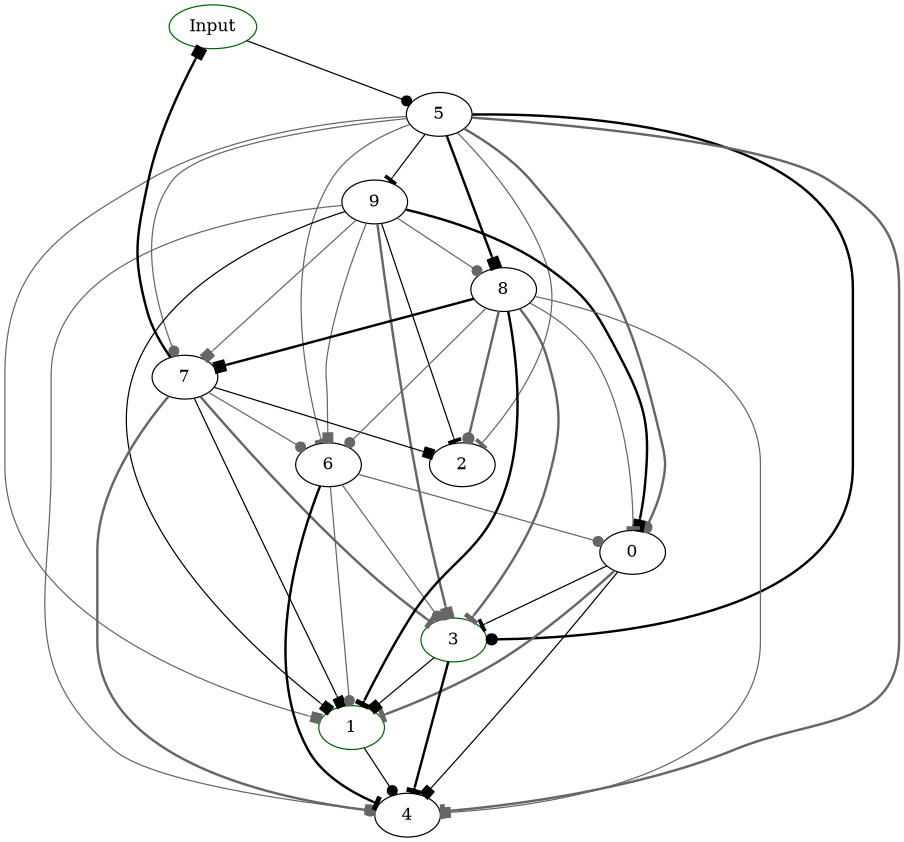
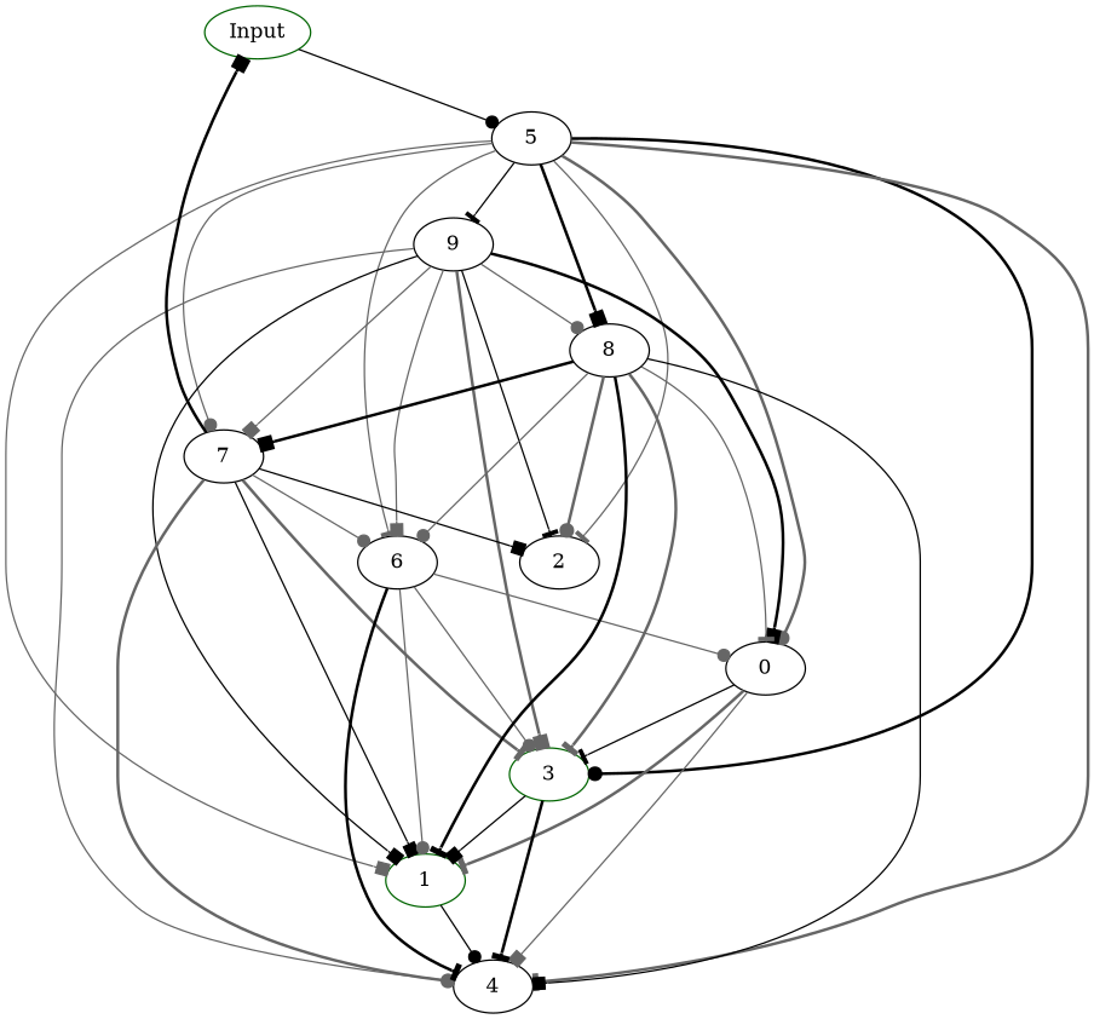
  digraph {
    fontname="DejaVu Serif"
    node [color=black fontname="DejaVu Serif"]
    edge [arrowhead=dot color=gray40 fontname="DejaVu Serif" style=solid]
    Input [color=darkgreen]
    5
    9
    2
    1 [color=darkgreen]
    7
    6
    0
    8
    3 [color=darkgreen]
    4
    Input -> 5 [color=black]
    5 -> 9 [arrowhead=tee color=black]
    5 -> 2 [arrowhead=tee]
    5 -> 1 [arrowhead=box]
    5 -> 7
    5 -> 6 [arrowhead=tee]
    5 -> 0 [style=bold]
    5 -> 8 [arrowhead=box color=black style=bold]
    5 -> 3 [color=black style=bold]
    5 -> 4 [arrowhead=tee style=bold]
    9 -> 2 [arrowhead=tee color=black]
    9 -> 1 [arrowhead=box color=black]
    9 -> 7 [arrowhead=box]
    9 -> 6 [arrowhead=box]
    9 -> 0 [arrowhead=box color=black style=bold]
    9 -> 8
    9 -> 3 [arrowhead=box style=bold]
-   9 -> 4 [arrowhead=box]
+   9 -> 4
    1 -> 4 [color=black]
    7 -> Input [arrowhead=box color=black style=bold]
    7 -> 2 [arrowhead=box color=black]
    7 -> 1 [arrowhead=box color=black]
    7 -> 6
    7 -> 3 [arrowhead=tee style=bold]
    7 -> 4 [style=bold]
    6 -> 1
    6 -> 0
    6 -> 3
    6 -> 4 [arrowhead=tee color=black style=bold]
    0 -> 1 [arrowhead=tee style=bold]
    0 -> 3 [arrowhead=tee color=black]
-   0 -> 4 [arrowhead=box color=black]
+   0 -> 4 [arrowhead=box]
    8 -> 2 [style=bold]
    8 -> 1 [arrowhead=tee color=black style=bold]
    8 -> 7 [arrowhead=box color=black style=bold]
    8 -> 6
    8 -> 0 [arrowhead=tee]
    8 -> 3 [arrowhead=tee style=bold]
-   8 -> 4 [arrowhead=box]
+   8 -> 4 [arrowhead=box color=black]
    3 -> 1 [arrowhead=box color=black]
    3 -> 4 [arrowhead=tee color=black style=bold]
  }
